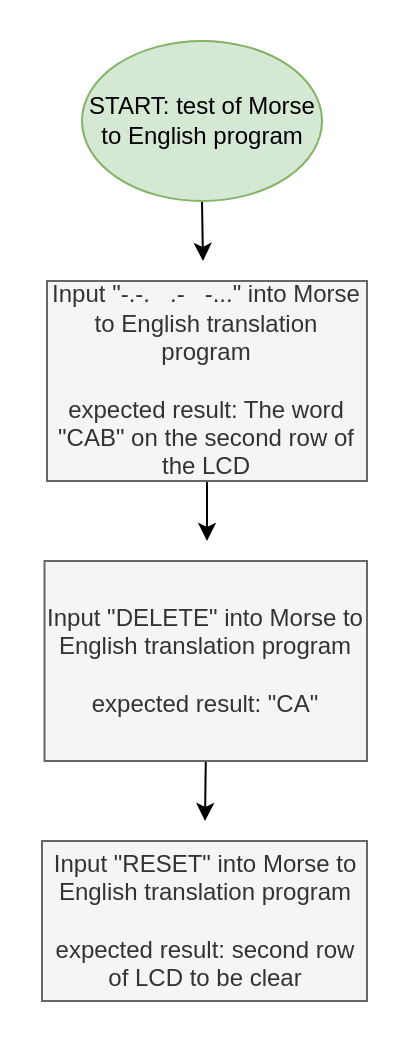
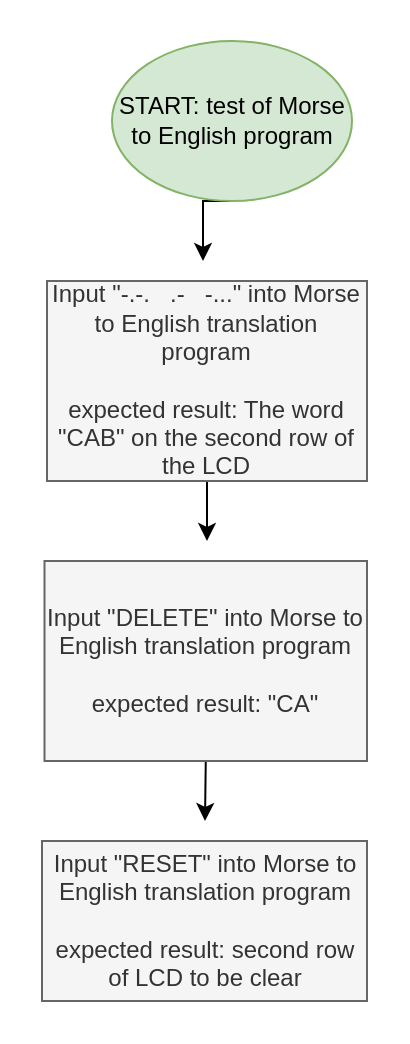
  <mxCell id="0" />
  <mxCell id="1" parent="0" />
  <mxCell id="2" style="edgeStyle=orthogonalEdgeStyle;rounded=0;orthogonalLoop=1;jettySize=auto;html=1;exitX=0.5;exitY=1;exitDx=0;exitDy=0;" parent="1" source="3" edge="1"><mxGeometry relative="1" as="geometry"><mxPoint x="101" y="130" as="targetPoint" /></mxGeometry></mxCell>
- <mxCell id="3" value="START: test of Morse to English program" style="ellipse;whiteSpace=wrap;html=1;fillColor=#d5e8d4;strokeColor=#82b366;" parent="1" vertex="1"><mxGeometry x="40.5" y="20" width="120" height="80" as="geometry" /></mxCell>
+ <mxCell id="3" value="START: test of Morse to English program" style="ellipse;whiteSpace=wrap;html=1;fillColor=#d5e8d4;strokeColor=#82b366;" parent="1" vertex="1"><mxGeometry x="55.5" y="20" width="120" height="80" as="geometry" /></mxCell>
  <mxCell id="4" style="edgeStyle=orthogonalEdgeStyle;rounded=0;orthogonalLoop=1;jettySize=auto;html=1;exitX=0.5;exitY=1;exitDx=0;exitDy=0;" parent="1" source="5" edge="1"><mxGeometry relative="1" as="geometry"><mxPoint x="103" y="270" as="targetPoint" /></mxGeometry></mxCell>
  <mxCell id="5" value="Input &quot;-.-.&amp;nbsp; &amp;nbsp;.-&amp;nbsp; &amp;nbsp;-...&quot; into Morse to English translation program&lt;br&gt;&lt;br&gt;expected result: The word &quot;CAB&quot; on the second row of the LCD" style="rounded=0;whiteSpace=wrap;html=1;fillColor=#f5f5f5;strokeColor=#666666;fontColor=#333333;" parent="1" vertex="1"><mxGeometry x="23" y="140" width="160" height="100" as="geometry" /></mxCell>
  <mxCell id="6" value="Input &quot;RESET&quot; into Morse to English translation program&lt;br&gt;&lt;br&gt;expected result: second row of LCD to be clear" style="rounded=0;whiteSpace=wrap;html=1;fillColor=#f5f5f5;strokeColor=#666666;fontColor=#333333;" parent="1" vertex="1"><mxGeometry x="20.5" y="420" width="162.5" height="80" as="geometry" /></mxCell>
  <mxCell id="7" style="edgeStyle=orthogonalEdgeStyle;rounded=0;orthogonalLoop=1;jettySize=auto;html=1;exitX=0.5;exitY=1;exitDx=0;exitDy=0;" parent="1" source="8" edge="1"><mxGeometry relative="1" as="geometry"><mxPoint x="102" y="410" as="targetPoint" /></mxGeometry></mxCell>
  <mxCell id="8" value="&lt;span style=&quot;white-space: normal&quot;&gt;Input &quot;DELETE&quot; into Morse to English translation program &lt;br&gt;&lt;br&gt;expected result: &quot;CA&quot;&lt;/span&gt;" style="rounded=0;whiteSpace=wrap;html=1;fillColor=#f5f5f5;strokeColor=#666666;fontColor=#333333;" parent="1" vertex="1"><mxGeometry x="21.75" y="280" width="161.25" height="100" as="geometry" /></mxCell>
